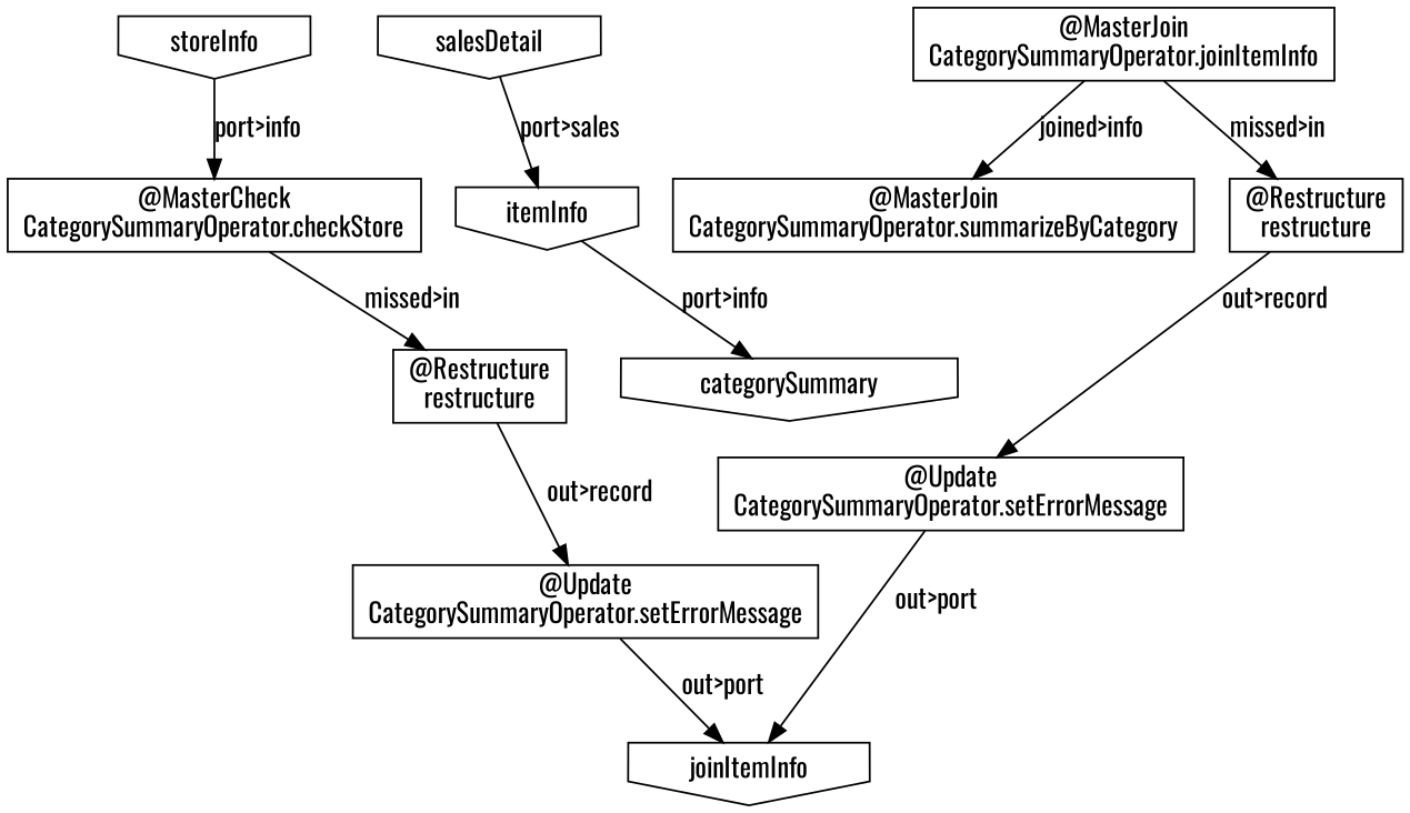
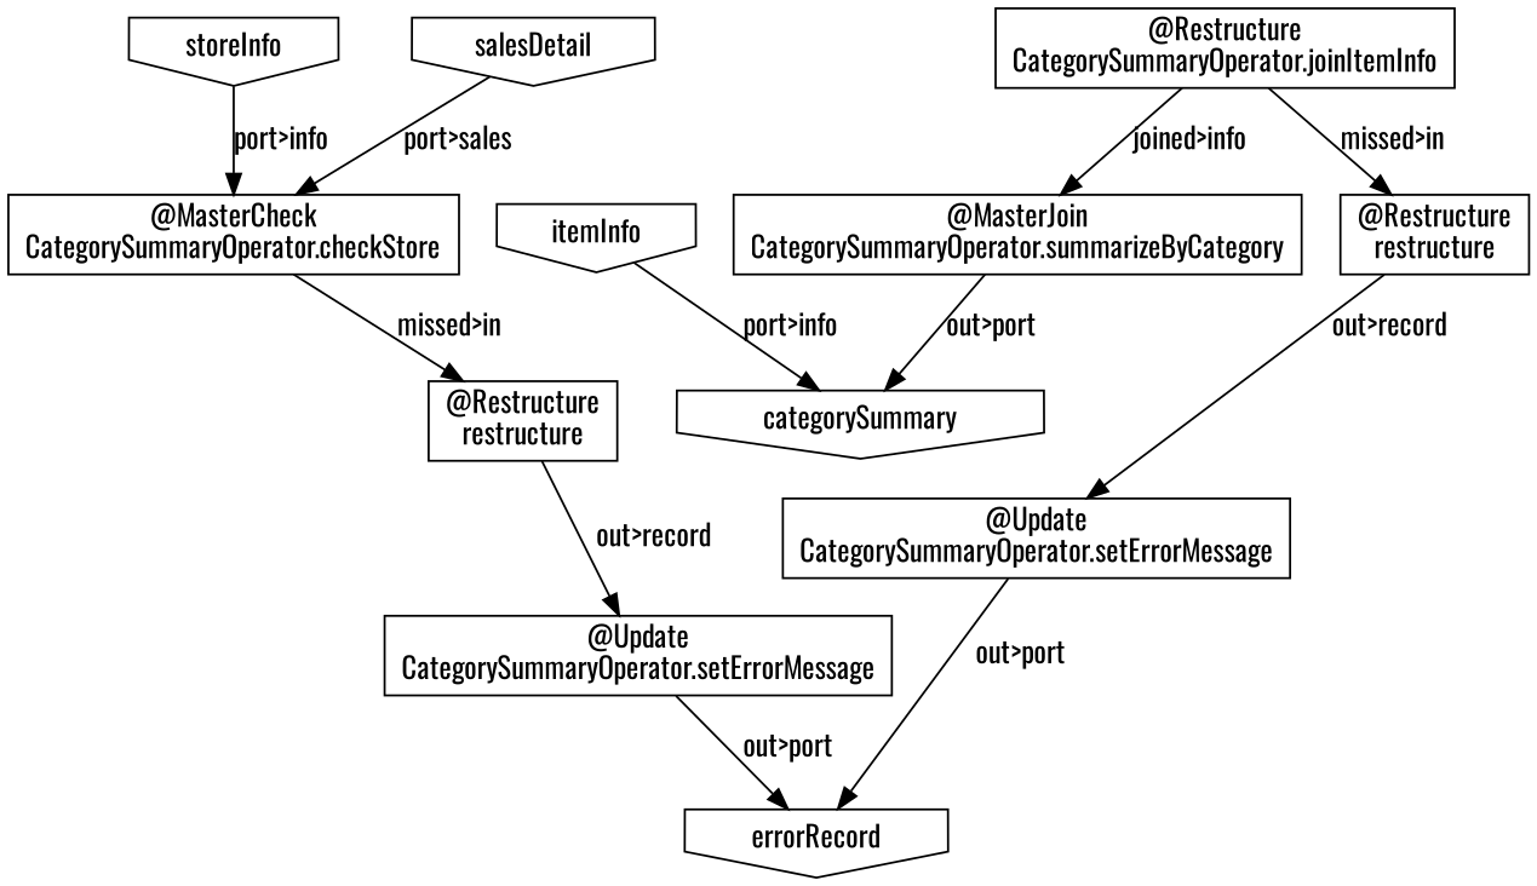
  digraph {
    fontname=Oswald
    node [fontname=Oswald shape=box]
    edge [fontname=Oswald]
    n1 [label="@MasterCheck\nCategorySummaryOperator.checkStore"]
    n2 [label="@Restructure\nrestructure"]
    n3 [label="@Update\nCategorySummaryOperator.setErrorMessage"]
-   n4 [label="@MasterJoin\nCategorySummaryOperator.joinItemInfo"]
+   n4 [label="@Restructure\nCategorySummaryOperator.joinItemInfo"]
    n5 [label="@Restructure\nrestructure"]
    n6 [label="@MasterJoin\nCategorySummaryOperator.summarizeByCategory"]
    n7 [label=itemInfo shape=invhouse]
    n8 [label=categorySummary shape=invhouse]
    n9 [label=storeInfo shape=invhouse]
    n10 [label="@Update\nCategorySummaryOperator.setErrorMessage"]
-   n11 [label=joinItemInfo shape=invhouse]
+   n11 [label=errorRecord shape=invhouse]
    n12 [label=salesDetail shape=invhouse]
    n1 -> n2 [label="missed>in"]
    n2 -> n3 [label="out>record"]
    n3 -> n11 [label="out>port"]
    n4 -> n5 [label="missed>in"]
    n4 -> n6 [label="joined>info"]
    n5 -> n10 [label="out>record"]
+   n6 -> n8 [label="out>port"]
    n7 -> n8 [label="port>info"]
    n9 -> n1 [label="port>info"]
    n10 -> n11 [label="out>port"]
-   n12 -> n7 [label="port>sales"]
+   n12 -> n1 [label="port>sales"]
  }
